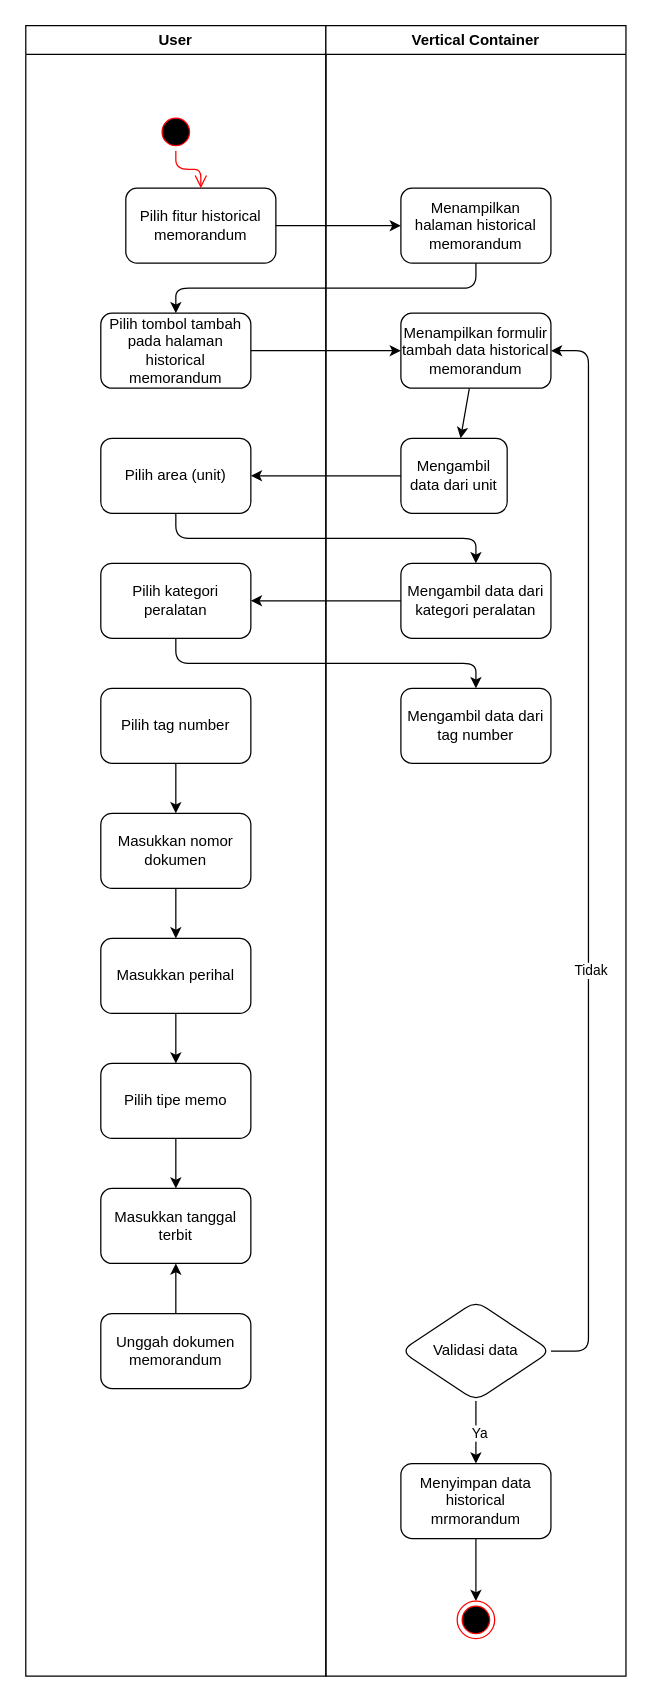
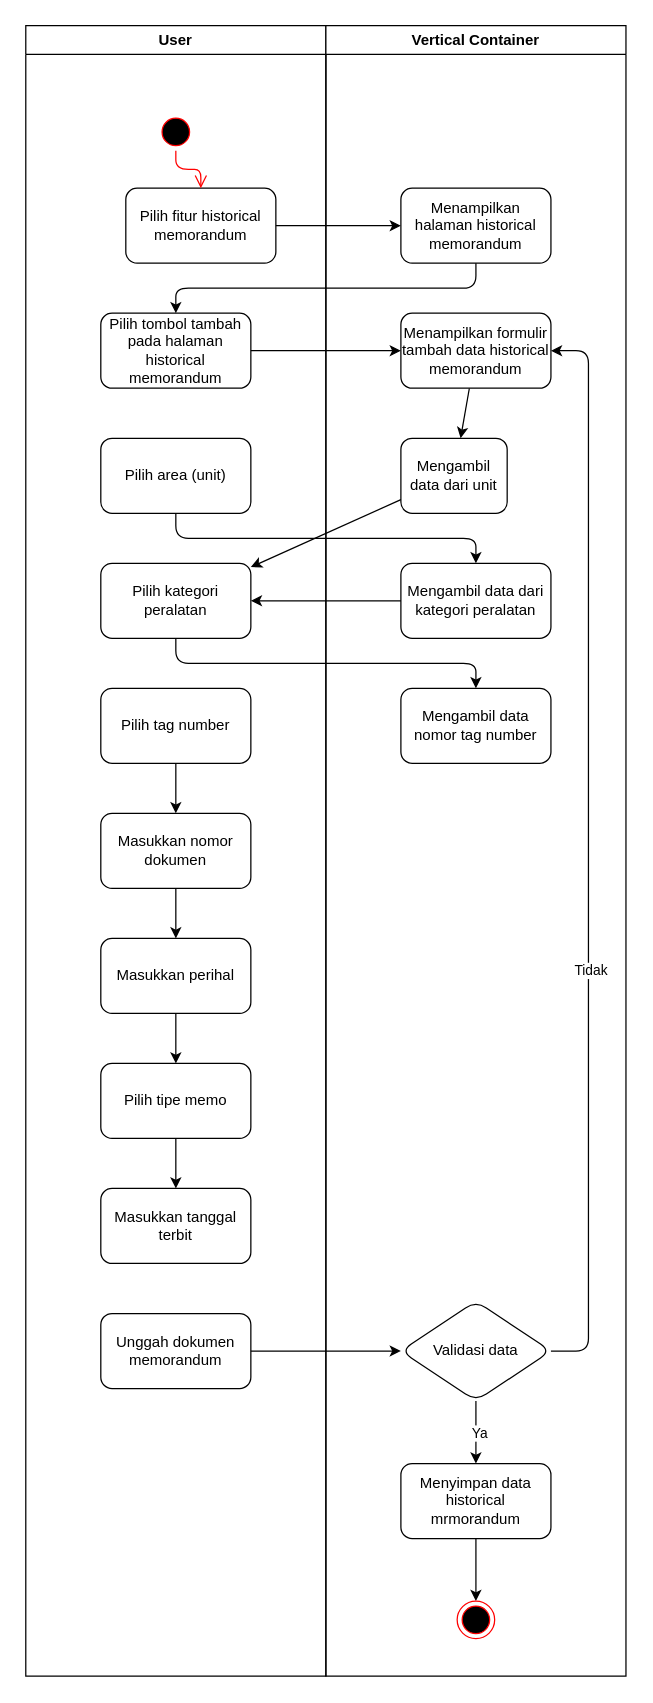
  <mxCell id="0" />
  <mxCell id="1" parent="0" />
  <mxCell id="2" value="User" style="swimlane;whiteSpace=wrap;html=1;" parent="1" vertex="1"><mxGeometry x="20" y="20" width="240" height="1320" as="geometry" /></mxCell>
  <mxCell id="3" value="Pilih fitur historical memorandum" style="rounded=1;whiteSpace=wrap;html=1;" parent="2" vertex="1"><mxGeometry x="80" y="130" width="120" height="60" as="geometry" /></mxCell>
  <mxCell id="4" value="" style="ellipse;html=1;shape=startState;fillColor=#000000;strokeColor=#ff0000;" parent="2" vertex="1"><mxGeometry x="105" y="70" width="30" height="30" as="geometry" /></mxCell>
  <mxCell id="5" value="" style="edgeStyle=orthogonalEdgeStyle;html=1;verticalAlign=bottom;endArrow=open;endSize=8;strokeColor=#ff0000;entryX=0.5;entryY=0;entryDx=0;entryDy=0;" parent="2" source="4" target="3" edge="1"><mxGeometry relative="1" as="geometry"><mxPoint x="120" y="160" as="targetPoint" /></mxGeometry></mxCell>
  <mxCell id="6" value="&lt;span style=&quot;color: rgb(0, 0, 0);&quot;&gt;Pilih tombol tambah pada halaman historical memorandum&lt;/span&gt;" style="rounded=1;whiteSpace=wrap;html=1;" parent="2" vertex="1"><mxGeometry x="60" y="230" width="120" height="60" as="geometry" /></mxCell>
  <mxCell id="7" value="&lt;span style=&quot;color: rgb(0, 0, 0);&quot;&gt;Pilih area (unit)&lt;/span&gt;" style="rounded=1;whiteSpace=wrap;html=1;" parent="2" vertex="1"><mxGeometry x="60" y="330" width="120" height="60" as="geometry" /></mxCell>
  <mxCell id="8" value="&lt;span style=&quot;color: rgb(0, 0, 0);&quot;&gt;Pilih kategori peralatan&lt;/span&gt;" style="rounded=1;whiteSpace=wrap;html=1;" parent="2" vertex="1"><mxGeometry x="60" y="430" width="120" height="60" as="geometry" /></mxCell>
  <mxCell id="9" value="" style="edgeStyle=none;html=1;" parent="2" source="10" target="12" edge="1"><mxGeometry relative="1" as="geometry" /></mxCell>
  <mxCell id="10" value="Pilih tag number" style="rounded=1;whiteSpace=wrap;html=1;" parent="2" vertex="1"><mxGeometry x="60" y="530" width="120" height="60" as="geometry" /></mxCell>
  <mxCell id="11" value="" style="edgeStyle=none;html=1;" parent="2" source="12" target="15" edge="1"><mxGeometry relative="1" as="geometry" /></mxCell>
  <mxCell id="12" value="Masukkan nomor dokumen" style="rounded=1;whiteSpace=wrap;html=1;" parent="2" vertex="1"><mxGeometry x="60" y="630" width="120" height="60" as="geometry" /></mxCell>
  <mxCell id="13" value="Unggah dokumen memorandum" style="rounded=1;whiteSpace=wrap;html=1;" parent="2" vertex="1"><mxGeometry x="60" y="1030" width="120" height="60" as="geometry" /></mxCell>
  <mxCell id="14" value="" style="edgeStyle=none;html=1;" parent="2" source="15" target="17" edge="1"><mxGeometry relative="1" as="geometry" /></mxCell>
  <mxCell id="15" value="Masukkan perihal" style="rounded=1;whiteSpace=wrap;html=1;" parent="2" vertex="1"><mxGeometry x="60" y="730" width="120" height="60" as="geometry" /></mxCell>
  <mxCell id="16" value="" style="edgeStyle=none;html=1;" parent="2" source="17" target="18" edge="1"><mxGeometry relative="1" as="geometry" /></mxCell>
  <mxCell id="17" value="Pilih tipe memo" style="rounded=1;whiteSpace=wrap;html=1;" parent="2" vertex="1"><mxGeometry x="60" y="830" width="120" height="60" as="geometry" /></mxCell>
  <mxCell id="18" value="Masukkan tanggal terbit" style="rounded=1;whiteSpace=wrap;html=1;" parent="2" vertex="1"><mxGeometry x="60" y="930" width="120" height="60" as="geometry" /></mxCell>
  <mxCell id="19" value="Vertical Container" style="swimlane;whiteSpace=wrap;html=1;" parent="1" vertex="1"><mxGeometry x="260" y="20" width="240" height="1320" as="geometry" /></mxCell>
  <mxCell id="20" value="&lt;span style=&quot;color: rgb(0, 0, 0);&quot;&gt;Menampilkan halaman historical memorandum&lt;/span&gt;" style="rounded=1;whiteSpace=wrap;html=1;" parent="19" vertex="1"><mxGeometry x="60" y="130" width="120" height="60" as="geometry" /></mxCell>
  <mxCell id="21" value="" style="edgeStyle=none;html=1;" parent="19" source="22" target="23" edge="1"><mxGeometry relative="1" as="geometry" /></mxCell>
  <mxCell id="22" value="&lt;span style=&quot;color: rgb(0, 0, 0);&quot;&gt;Menampilkan formulir tambah data historical memorandum&lt;/span&gt;" style="rounded=1;whiteSpace=wrap;html=1;" parent="19" vertex="1"><mxGeometry x="60" y="230" width="120" height="60" as="geometry" /></mxCell>
  <mxCell id="23" value="Mengambil data dari unit" style="rounded=1;whiteSpace=wrap;html=1;" parent="19" vertex="1"><mxGeometry x="60" y="330" width="85" height="60" as="geometry" /></mxCell>
  <mxCell id="24" style="edgeStyle=none;html=1;exitX=1;exitY=0.5;exitDx=0;exitDy=0;entryX=1;entryY=0.5;entryDx=0;entryDy=0;" parent="19" source="28" target="22" edge="1"><mxGeometry relative="1" as="geometry"><Array as="points"><mxPoint x="210" y="1060" /><mxPoint x="210" y="260" /></Array></mxGeometry></mxCell>
  <mxCell id="25" value="Tidak" style="edgeLabel;html=1;align=center;verticalAlign=middle;resizable=0;points=[];" vertex="1" connectable="0" parent="24"><mxGeometry x="-0.22" y="-1" relative="1" as="geometry"><mxPoint as="offset" /></mxGeometry></mxCell>
  <mxCell id="26" value="" style="edgeStyle=none;html=1;" parent="19" source="28" target="30" edge="1"><mxGeometry relative="1" as="geometry" /></mxCell>
  <mxCell id="27" value="Ya" style="edgeLabel;html=1;align=center;verticalAlign=middle;resizable=0;points=[];" vertex="1" connectable="0" parent="26"><mxGeometry x="-0.02" y="2" relative="1" as="geometry"><mxPoint as="offset" /></mxGeometry></mxCell>
  <mxCell id="28" value="Validasi data" style="rhombus;whiteSpace=wrap;html=1;rounded=1;" parent="19" vertex="1"><mxGeometry x="60" y="1020" width="120" height="80" as="geometry" /></mxCell>
  <mxCell id="29" value="" style="edgeStyle=none;html=1;" parent="19" source="30" target="31" edge="1"><mxGeometry relative="1" as="geometry" /></mxCell>
  <mxCell id="30" value="Menyimpan data historical mrmorandum" style="rounded=1;whiteSpace=wrap;html=1;" parent="19" vertex="1"><mxGeometry x="60" y="1150" width="120" height="60" as="geometry" /></mxCell>
  <mxCell id="31" value="" style="ellipse;html=1;shape=endState;fillColor=#000000;strokeColor=#ff0000;" parent="19" vertex="1"><mxGeometry x="105" y="1260" width="30" height="30" as="geometry" /></mxCell>
  <mxCell id="32" value="Mengambil data dari kategori peralatan" style="rounded=1;whiteSpace=wrap;html=1;" vertex="1" parent="19"><mxGeometry x="60" y="430" width="120" height="60" as="geometry" /></mxCell>
- <mxCell id="33" value="Mengambil data dari tag number" style="rounded=1;whiteSpace=wrap;html=1;" vertex="1" parent="19"><mxGeometry x="60" y="530" width="120" height="60" as="geometry" /></mxCell>
+ <mxCell id="33" value="Mengambil data nomor tag number" style="rounded=1;whiteSpace=wrap;html=1;" vertex="1" parent="19"><mxGeometry x="60" y="530" width="120" height="60" as="geometry" /></mxCell>
  <mxCell id="34" value="" style="edgeStyle=none;html=1;" parent="1" source="3" target="20" edge="1"><mxGeometry relative="1" as="geometry" /></mxCell>
  <mxCell id="35" value="" style="edgeStyle=none;html=1;exitX=0.5;exitY=1;exitDx=0;exitDy=0;entryX=0.5;entryY=0;entryDx=0;entryDy=0;" parent="1" source="20" target="6" edge="1"><mxGeometry relative="1" as="geometry"><Array as="points"><mxPoint x="380" y="230" /><mxPoint x="140" y="230" /></Array></mxGeometry></mxCell>
  <mxCell id="36" value="" style="edgeStyle=none;html=1;" parent="1" source="6" target="22" edge="1"><mxGeometry relative="1" as="geometry" /></mxCell>
- <mxCell id="37" value="" style="edgeStyle=none;html=1;" parent="1" source="13" target="18" edge="1"><mxGeometry relative="1" as="geometry" /></mxCell>
- <mxCell id="38" style="edgeStyle=none;html=1;" parent="1" source="23" target="7" edge="1"><mxGeometry relative="1" as="geometry" /></mxCell>
+ <mxCell id="37" value="" style="edgeStyle=none;html=1;" parent="1" source="13" target="28" edge="1"><mxGeometry relative="1" as="geometry" /></mxCell>
+ <mxCell id="38" style="edgeStyle=none;html=1;" parent="1" source="23" target="8" edge="1"><mxGeometry relative="1" as="geometry" /></mxCell>
  <mxCell id="39" value="" style="edgeStyle=none;html=1;entryX=0.5;entryY=0;entryDx=0;entryDy=0;exitX=0.5;exitY=1;exitDx=0;exitDy=0;" parent="1" source="7" target="32" edge="1"><mxGeometry relative="1" as="geometry"><Array as="points"><mxPoint x="140" y="430" /><mxPoint x="380" y="430" /></Array></mxGeometry></mxCell>
  <mxCell id="40" style="edgeStyle=none;html=1;exitX=0;exitY=0.5;exitDx=0;exitDy=0;" edge="1" parent="1" source="32" target="8"><mxGeometry relative="1" as="geometry" /></mxCell>
  <mxCell id="41" value="" style="edgeStyle=none;html=1;entryX=0.5;entryY=0;entryDx=0;entryDy=0;exitX=0.5;exitY=1;exitDx=0;exitDy=0;" parent="1" source="8" target="33" edge="1"><mxGeometry relative="1" as="geometry"><Array as="points"><mxPoint x="140" y="530" /><mxPoint x="380" y="530" /></Array></mxGeometry></mxCell>
